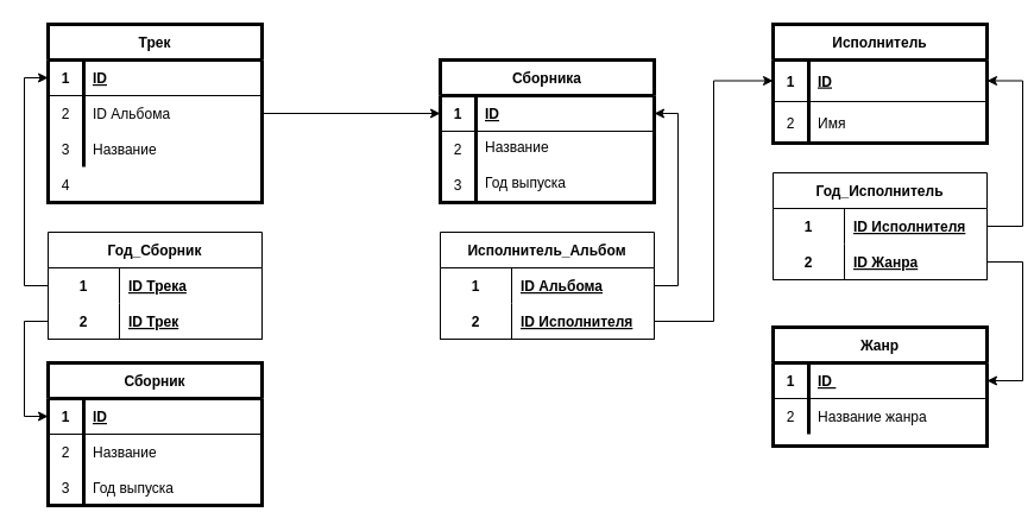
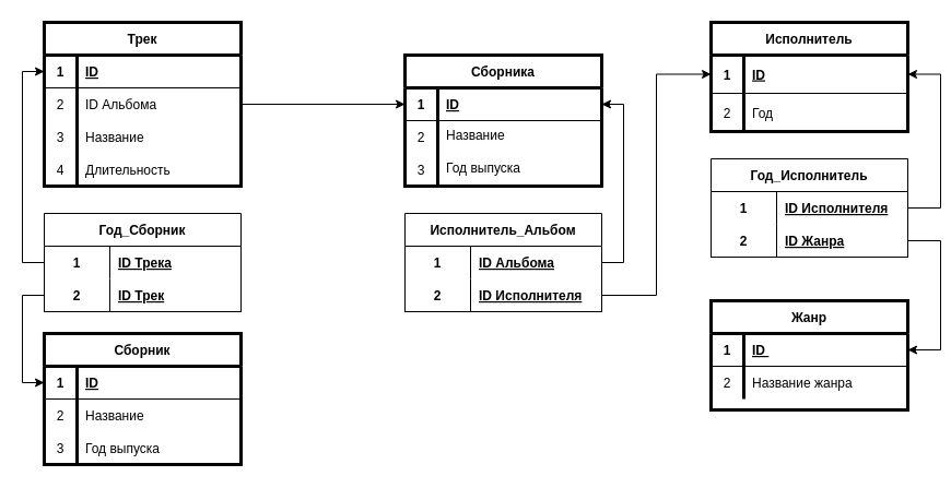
  <mxCell id="0" />
  <mxCell id="1" parent="0" />
  <mxCell id="2" value="Сборника" style="shape=table;startSize=30;container=1;collapsible=1;childLayout=tableLayout;fixedRows=1;rowLines=0;fontStyle=1;align=center;resizeLast=1;strokeWidth=3;fillColor=none;" parent="1" vertex="1"><mxGeometry x="370" y="50" width="180" height="120" as="geometry" /></mxCell>
  <mxCell id="3" value="" style="shape=partialRectangle;collapsible=0;dropTarget=0;pointerEvents=0;fillColor=none;top=0;left=0;bottom=1;right=0;points=[[0,0.5],[1,0.5]];portConstraint=eastwest;" parent="2" vertex="1"><mxGeometry y="30" width="180" height="30" as="geometry" /></mxCell>
  <mxCell id="4" value="1" style="shape=partialRectangle;connectable=0;fillColor=none;top=0;left=0;bottom=0;right=0;fontStyle=1;overflow=hidden;" parent="3" vertex="1"><mxGeometry width="30" height="30" as="geometry" /></mxCell>
  <mxCell id="5" value="ID" style="shape=partialRectangle;connectable=0;fillColor=none;top=0;left=0;bottom=0;right=0;align=left;spacingLeft=6;fontStyle=5;overflow=hidden;" parent="3" vertex="1"><mxGeometry x="30" width="150" height="30" as="geometry" /></mxCell>
  <mxCell id="6" value="" style="shape=partialRectangle;collapsible=0;dropTarget=0;pointerEvents=0;fillColor=none;top=0;left=0;bottom=0;right=0;points=[[0,0.5],[1,0.5]];portConstraint=eastwest;" parent="2" vertex="1"><mxGeometry y="60" width="180" height="30" as="geometry" /></mxCell>
  <mxCell id="7" value="2" style="shape=partialRectangle;connectable=0;fillColor=none;top=0;left=0;bottom=0;right=0;editable=1;overflow=hidden;" parent="6" vertex="1"><mxGeometry width="30" height="30" as="geometry" /></mxCell>
  <mxCell id="8" value="Название" style="shape=partialRectangle;connectable=0;fillColor=none;top=0;left=0;bottom=0;right=0;align=left;spacingLeft=6;overflow=hidden;verticalAlign=top;" parent="6" vertex="1"><mxGeometry x="30" width="150" height="30" as="geometry" /></mxCell>
  <mxCell id="9" value="" style="shape=partialRectangle;collapsible=0;dropTarget=0;pointerEvents=0;fillColor=none;top=0;left=0;bottom=0;right=0;points=[[0,0.5],[1,0.5]];portConstraint=eastwest;" parent="2" vertex="1"><mxGeometry y="90" width="180" height="30" as="geometry" /></mxCell>
  <mxCell id="10" value="3" style="shape=partialRectangle;connectable=0;fillColor=none;top=0;left=0;bottom=0;right=0;editable=1;overflow=hidden;" parent="9" vertex="1"><mxGeometry width="30" height="30" as="geometry" /></mxCell>
  <mxCell id="11" value="Год выпуска&#10;" style="shape=partialRectangle;connectable=0;fillColor=none;top=0;left=0;bottom=0;right=0;align=left;spacingLeft=6;overflow=hidden;verticalAlign=top;" parent="9" vertex="1"><mxGeometry x="30" width="150" height="30" as="geometry" /></mxCell>
  <mxCell id="12" value="Исполнитель" style="shape=table;startSize=30;container=1;collapsible=1;childLayout=tableLayout;fixedRows=1;rowLines=0;fontStyle=1;align=center;resizeLast=1;strokeWidth=3;fillColor=none;labelBorderColor=none;" parent="1" vertex="1"><mxGeometry x="650" y="20" width="180" height="100" as="geometry" /></mxCell>
  <mxCell id="13" value="" style="shape=partialRectangle;collapsible=0;dropTarget=0;pointerEvents=0;fillColor=none;top=0;left=0;bottom=1;right=0;points=[[0,0.5],[1,0.5]];portConstraint=eastwest;" parent="12" vertex="1"><mxGeometry y="30" width="180" height="35" as="geometry" /></mxCell>
  <mxCell id="14" value="1" style="shape=partialRectangle;connectable=0;fillColor=none;top=0;left=0;bottom=0;right=0;fontStyle=1;overflow=hidden;" parent="13" vertex="1"><mxGeometry width="30" height="35" as="geometry" /></mxCell>
  <mxCell id="15" value="ID" style="shape=partialRectangle;connectable=0;fillColor=none;top=0;left=0;bottom=0;right=0;align=left;spacingLeft=6;fontStyle=5;overflow=hidden;" parent="13" vertex="1"><mxGeometry x="30" width="150" height="35" as="geometry" /></mxCell>
  <mxCell id="16" value="" style="shape=partialRectangle;collapsible=0;dropTarget=0;pointerEvents=0;fillColor=none;top=0;left=0;bottom=0;right=0;points=[[0,0.5],[1,0.5]];portConstraint=eastwest;" parent="12" vertex="1"><mxGeometry y="65" width="180" height="35" as="geometry" /></mxCell>
  <mxCell id="17" value="2" style="shape=partialRectangle;connectable=0;fillColor=none;top=0;left=0;bottom=0;right=0;editable=1;overflow=hidden;" parent="16" vertex="1"><mxGeometry width="30" height="35" as="geometry" /></mxCell>
- <mxCell id="18" value="Имя" style="shape=partialRectangle;connectable=0;fillColor=none;top=0;left=0;bottom=0;right=0;align=left;spacingLeft=6;overflow=hidden;" parent="16" vertex="1"><mxGeometry x="30" width="150" height="35" as="geometry" /></mxCell>
+ <mxCell id="18" value="Год" style="shape=partialRectangle;connectable=0;fillColor=none;top=0;left=0;bottom=0;right=0;align=left;spacingLeft=6;overflow=hidden;" parent="16" vertex="1"><mxGeometry x="30" width="150" height="35" as="geometry" /></mxCell>
  <mxCell id="19" style="edgeStyle=orthogonalEdgeStyle;rounded=0;orthogonalLoop=1;jettySize=auto;html=1;exitX=1;exitY=0.5;exitDx=0;exitDy=0;entryX=0;entryY=0.5;entryDx=0;entryDy=0;" parent="1" source="20" target="3" edge="1"><mxGeometry relative="1" as="geometry" /></mxCell>
  <mxCell id="20" value="Трек" style="shape=table;startSize=30;container=1;collapsible=1;childLayout=tableLayout;fixedRows=1;rowLines=0;fontStyle=1;align=center;resizeLast=1;strokeWidth=3;fillColor=none;" parent="1" vertex="1"><mxGeometry x="40" y="20" width="180" height="150" as="geometry" /></mxCell>
  <mxCell id="21" value="" style="shape=partialRectangle;collapsible=0;dropTarget=0;pointerEvents=0;fillColor=none;top=0;left=0;bottom=1;right=0;points=[[0,0.5],[1,0.5]];portConstraint=eastwest;" parent="20" vertex="1"><mxGeometry y="30" width="180" height="30" as="geometry" /></mxCell>
  <mxCell id="22" value="1" style="shape=partialRectangle;connectable=0;fillColor=none;top=0;left=0;bottom=0;right=0;fontStyle=1;overflow=hidden;" parent="21" vertex="1"><mxGeometry width="30" height="30" as="geometry" /></mxCell>
  <mxCell id="23" value="ID" style="shape=partialRectangle;connectable=0;fillColor=none;top=0;left=0;bottom=0;right=0;align=left;spacingLeft=6;fontStyle=5;overflow=hidden;" parent="21" vertex="1"><mxGeometry x="30" width="150" height="30" as="geometry" /></mxCell>
  <mxCell id="24" value="" style="shape=partialRectangle;collapsible=0;dropTarget=0;pointerEvents=0;fillColor=none;top=0;left=0;bottom=0;right=0;points=[[0,0.5],[1,0.5]];portConstraint=eastwest;" parent="20" vertex="1"><mxGeometry y="60" width="180" height="30" as="geometry" /></mxCell>
  <mxCell id="25" value="2" style="shape=partialRectangle;connectable=0;fillColor=none;top=0;left=0;bottom=0;right=0;editable=1;overflow=hidden;" parent="24" vertex="1"><mxGeometry width="30" height="30" as="geometry" /></mxCell>
  <mxCell id="26" value="ID Альбома" style="shape=partialRectangle;connectable=0;fillColor=none;top=0;left=0;bottom=0;right=0;align=left;spacingLeft=6;overflow=hidden;" parent="24" vertex="1"><mxGeometry x="30" width="150" height="30" as="geometry" /></mxCell>
  <mxCell id="27" value="" style="shape=partialRectangle;collapsible=0;dropTarget=0;pointerEvents=0;fillColor=none;top=0;left=0;bottom=0;right=0;points=[[0,0.5],[1,0.5]];portConstraint=eastwest;" parent="20" vertex="1"><mxGeometry y="90" width="180" height="30" as="geometry" /></mxCell>
  <mxCell id="28" value="3" style="shape=partialRectangle;connectable=0;fillColor=none;top=0;left=0;bottom=0;right=0;editable=1;overflow=hidden;" parent="27" vertex="1"><mxGeometry width="30" height="30" as="geometry" /></mxCell>
  <mxCell id="29" value="Название" style="shape=partialRectangle;connectable=0;fillColor=none;top=0;left=0;bottom=0;right=0;align=left;spacingLeft=6;overflow=hidden;" parent="27" vertex="1"><mxGeometry x="30" width="150" height="30" as="geometry" /></mxCell>
  <mxCell id="30" value="" style="shape=partialRectangle;collapsible=0;dropTarget=0;pointerEvents=0;fillColor=none;top=0;left=0;bottom=0;right=0;points=[[0,0.5],[1,0.5]];portConstraint=eastwest;" parent="20" vertex="1"><mxGeometry y="120" width="180" height="30" as="geometry" /></mxCell>
  <mxCell id="31" value="4" style="shape=partialRectangle;connectable=0;fillColor=none;top=0;left=0;bottom=0;right=0;editable=1;overflow=hidden;" parent="30" vertex="1"><mxGeometry width="30" height="30" as="geometry" /></mxCell>
+ <mxCell id="32" value="Длительность" style="shape=partialRectangle;connectable=0;fillColor=none;top=0;left=0;bottom=0;right=0;align=left;spacingLeft=6;overflow=hidden;" parent="30" vertex="1"><mxGeometry x="30" width="150" height="30" as="geometry" /></mxCell>
  <mxCell id="33" value="Жанр" style="shape=table;startSize=30;container=1;collapsible=1;childLayout=tableLayout;fixedRows=1;rowLines=0;fontStyle=1;align=center;resizeLast=1;strokeWidth=3;fillColor=none;" parent="1" vertex="1"><mxGeometry x="650" y="275" width="180" height="100" as="geometry" /></mxCell>
  <mxCell id="34" value="" style="shape=partialRectangle;collapsible=0;dropTarget=0;pointerEvents=0;fillColor=none;top=0;left=0;bottom=1;right=0;points=[[0,0.5],[1,0.5]];portConstraint=eastwest;" parent="33" vertex="1"><mxGeometry y="30" width="180" height="30" as="geometry" /></mxCell>
  <mxCell id="35" value="1" style="shape=partialRectangle;connectable=0;fillColor=none;top=0;left=0;bottom=0;right=0;fontStyle=1;overflow=hidden;" parent="34" vertex="1"><mxGeometry width="30" height="30" as="geometry" /></mxCell>
  <mxCell id="36" value="ID " style="shape=partialRectangle;connectable=0;fillColor=none;top=0;left=0;bottom=0;right=0;align=left;spacingLeft=6;fontStyle=5;overflow=hidden;" parent="34" vertex="1"><mxGeometry x="30" width="150" height="30" as="geometry" /></mxCell>
  <mxCell id="37" value="" style="shape=partialRectangle;collapsible=0;dropTarget=0;pointerEvents=0;fillColor=none;top=0;left=0;bottom=0;right=0;points=[[0,0.5],[1,0.5]];portConstraint=eastwest;" parent="33" vertex="1"><mxGeometry y="60" width="180" height="30" as="geometry" /></mxCell>
  <mxCell id="38" value="2" style="shape=partialRectangle;connectable=0;fillColor=none;top=0;left=0;bottom=0;right=0;editable=1;overflow=hidden;" parent="37" vertex="1"><mxGeometry width="30" height="30" as="geometry" /></mxCell>
  <mxCell id="39" value="Название жанра" style="shape=partialRectangle;connectable=0;fillColor=none;top=0;left=0;bottom=0;right=0;align=left;spacingLeft=6;overflow=hidden;" parent="37" vertex="1"><mxGeometry x="30" width="150" height="30" as="geometry" /></mxCell>
  <mxCell id="40" value="Год_Исполнитель" style="shape=table;startSize=30;container=1;collapsible=1;childLayout=tableLayout;fixedRows=1;rowLines=0;fontStyle=1;align=center;resizeLast=1;" parent="1" vertex="1"><mxGeometry x="650" y="145" width="180" height="90" as="geometry" /></mxCell>
  <mxCell id="41" value="" style="shape=partialRectangle;collapsible=0;dropTarget=0;pointerEvents=0;fillColor=none;top=0;left=0;bottom=0;right=0;points=[[0,0.5],[1,0.5]];portConstraint=eastwest;" parent="40" vertex="1"><mxGeometry y="30" width="180" height="30" as="geometry" /></mxCell>
  <mxCell id="42" value="1" style="shape=partialRectangle;connectable=0;fillColor=none;top=0;left=0;bottom=0;right=0;fontStyle=1;overflow=hidden;" parent="41" vertex="1"><mxGeometry width="60" height="30" as="geometry" /></mxCell>
  <mxCell id="43" value="ID Исполнителя" style="shape=partialRectangle;connectable=0;fillColor=none;top=0;left=0;bottom=0;right=0;align=left;spacingLeft=6;fontStyle=5;overflow=hidden;" parent="41" vertex="1"><mxGeometry x="60" width="120" height="30" as="geometry" /></mxCell>
  <mxCell id="44" value="" style="shape=partialRectangle;collapsible=0;dropTarget=0;pointerEvents=0;fillColor=none;top=0;left=0;bottom=1;right=0;points=[[0,0.5],[1,0.5]];portConstraint=eastwest;" parent="40" vertex="1"><mxGeometry y="60" width="180" height="30" as="geometry" /></mxCell>
  <mxCell id="45" value="2" style="shape=partialRectangle;connectable=0;fillColor=none;top=0;left=0;bottom=0;right=0;fontStyle=1;overflow=hidden;" parent="44" vertex="1"><mxGeometry width="60" height="30" as="geometry" /></mxCell>
  <mxCell id="46" value="ID Жанра" style="shape=partialRectangle;connectable=0;fillColor=none;top=0;left=0;bottom=0;right=0;align=left;spacingLeft=6;fontStyle=5;overflow=hidden;" parent="44" vertex="1"><mxGeometry x="60" width="120" height="30" as="geometry" /></mxCell>
  <mxCell id="47" value="Исполнитель_Альбом" style="shape=table;startSize=30;container=1;collapsible=1;childLayout=tableLayout;fixedRows=1;rowLines=0;fontStyle=1;align=center;resizeLast=1;" parent="1" vertex="1"><mxGeometry x="370" y="195" width="180" height="90" as="geometry" /></mxCell>
  <mxCell id="48" value="" style="shape=partialRectangle;collapsible=0;dropTarget=0;pointerEvents=0;fillColor=none;top=0;left=0;bottom=0;right=0;points=[[0,0.5],[1,0.5]];portConstraint=eastwest;" parent="47" vertex="1"><mxGeometry y="30" width="180" height="30" as="geometry" /></mxCell>
  <mxCell id="49" value="1" style="shape=partialRectangle;connectable=0;fillColor=none;top=0;left=0;bottom=0;right=0;fontStyle=1;overflow=hidden;" parent="48" vertex="1"><mxGeometry width="60" height="30" as="geometry" /></mxCell>
  <mxCell id="50" value="ID Альбома" style="shape=partialRectangle;connectable=0;fillColor=none;top=0;left=0;bottom=0;right=0;align=left;spacingLeft=6;fontStyle=5;overflow=hidden;" parent="48" vertex="1"><mxGeometry x="60" width="120" height="30" as="geometry" /></mxCell>
  <mxCell id="51" value="" style="shape=partialRectangle;collapsible=0;dropTarget=0;pointerEvents=0;fillColor=none;top=0;left=0;bottom=1;right=0;points=[[0,0.5],[1,0.5]];portConstraint=eastwest;" parent="47" vertex="1"><mxGeometry y="60" width="180" height="30" as="geometry" /></mxCell>
  <mxCell id="52" value="2" style="shape=partialRectangle;connectable=0;fillColor=none;top=0;left=0;bottom=0;right=0;fontStyle=1;overflow=hidden;" parent="51" vertex="1"><mxGeometry width="60" height="30" as="geometry" /></mxCell>
  <mxCell id="53" value="ID Исполнителя" style="shape=partialRectangle;connectable=0;fillColor=none;top=0;left=0;bottom=0;right=0;align=left;spacingLeft=6;fontStyle=5;overflow=hidden;" parent="51" vertex="1"><mxGeometry x="60" width="120" height="30" as="geometry" /></mxCell>
  <mxCell id="54" value="" style="edgeStyle=entityRelationEdgeStyle;fontSize=12;html=1;endArrow=classic;endFill=1;startArrow=none;entryX=1;entryY=0.5;entryDx=0;entryDy=0;exitX=1;exitY=0.5;exitDx=0;exitDy=0;startFill=0;rounded=0;" parent="1" source="41" target="13" edge="1"><mxGeometry width="100" height="100" relative="1" as="geometry"><mxPoint x="410" y="295" as="sourcePoint" /><mxPoint x="510" y="195" as="targetPoint" /></mxGeometry></mxCell>
  <mxCell id="55" value="" style="edgeStyle=entityRelationEdgeStyle;fontSize=12;html=1;endArrow=none;startArrow=classic;entryX=1;entryY=0.5;entryDx=0;entryDy=0;exitX=1;exitY=0.5;exitDx=0;exitDy=0;startFill=1;endFill=0;rounded=0;" parent="1" source="34" target="44" edge="1"><mxGeometry width="100" height="100" relative="1" as="geometry"><mxPoint x="830" y="425" as="sourcePoint" /><mxPoint x="930" y="325" as="targetPoint" /></mxGeometry></mxCell>
  <mxCell id="56" style="edgeStyle=orthogonalEdgeStyle;rounded=0;orthogonalLoop=1;jettySize=auto;html=1;exitX=0;exitY=0.5;exitDx=0;exitDy=0;entryX=1;entryY=0.5;entryDx=0;entryDy=0;startArrow=classic;startFill=1;endArrow=none;endFill=0;" parent="1" source="13" target="51" edge="1"><mxGeometry relative="1" as="geometry" /></mxCell>
  <mxCell id="57" style="edgeStyle=orthogonalEdgeStyle;rounded=0;orthogonalLoop=1;jettySize=auto;html=1;exitX=1;exitY=0.5;exitDx=0;exitDy=0;entryX=1;entryY=0.5;entryDx=0;entryDy=0;startArrow=none;startFill=0;endArrow=classic;endFill=1;" parent="1" source="48" target="3" edge="1"><mxGeometry relative="1" as="geometry" /></mxCell>
  <mxCell id="58" value="Сборник" style="shape=table;startSize=30;container=1;collapsible=1;childLayout=tableLayout;fixedRows=1;rowLines=0;fontStyle=1;align=center;resizeLast=1;strokeWidth=3;" parent="1" vertex="1"><mxGeometry x="40" y="305" width="180" height="120" as="geometry" /></mxCell>
  <mxCell id="59" value="" style="shape=partialRectangle;collapsible=0;dropTarget=0;pointerEvents=0;fillColor=none;top=0;left=0;bottom=1;right=0;points=[[0,0.5],[1,0.5]];portConstraint=eastwest;" parent="58" vertex="1"><mxGeometry y="30" width="180" height="30" as="geometry" /></mxCell>
  <mxCell id="60" value="1" style="shape=partialRectangle;connectable=0;fillColor=none;top=0;left=0;bottom=0;right=0;fontStyle=1;overflow=hidden;" parent="59" vertex="1"><mxGeometry width="30" height="30" as="geometry" /></mxCell>
  <mxCell id="61" value="ID" style="shape=partialRectangle;connectable=0;fillColor=none;top=0;left=0;bottom=0;right=0;align=left;spacingLeft=6;fontStyle=5;overflow=hidden;" parent="59" vertex="1"><mxGeometry x="30" width="150" height="30" as="geometry" /></mxCell>
  <mxCell id="62" value="" style="shape=partialRectangle;collapsible=0;dropTarget=0;pointerEvents=0;fillColor=none;top=0;left=0;bottom=0;right=0;points=[[0,0.5],[1,0.5]];portConstraint=eastwest;" parent="58" vertex="1"><mxGeometry y="60" width="180" height="30" as="geometry" /></mxCell>
  <mxCell id="63" value="2" style="shape=partialRectangle;connectable=0;fillColor=none;top=0;left=0;bottom=0;right=0;editable=1;overflow=hidden;" parent="62" vertex="1"><mxGeometry width="30" height="30" as="geometry" /></mxCell>
  <mxCell id="64" value="Название" style="shape=partialRectangle;connectable=0;fillColor=none;top=0;left=0;bottom=0;right=0;align=left;spacingLeft=6;overflow=hidden;" parent="62" vertex="1"><mxGeometry x="30" width="150" height="30" as="geometry" /></mxCell>
  <mxCell id="65" value="" style="shape=partialRectangle;collapsible=0;dropTarget=0;pointerEvents=0;fillColor=none;top=0;left=0;bottom=0;right=0;points=[[0,0.5],[1,0.5]];portConstraint=eastwest;" parent="58" vertex="1"><mxGeometry y="90" width="180" height="30" as="geometry" /></mxCell>
  <mxCell id="66" value="3" style="shape=partialRectangle;connectable=0;fillColor=none;top=0;left=0;bottom=0;right=0;editable=1;overflow=hidden;" parent="65" vertex="1"><mxGeometry width="30" height="30" as="geometry" /></mxCell>
  <mxCell id="67" value="Год выпуска" style="shape=partialRectangle;connectable=0;fillColor=none;top=0;left=0;bottom=0;right=0;align=left;spacingLeft=6;overflow=hidden;" parent="65" vertex="1"><mxGeometry x="30" width="150" height="30" as="geometry" /></mxCell>
  <mxCell id="68" value="Год_Сборник" style="shape=table;startSize=30;container=1;collapsible=1;childLayout=tableLayout;fixedRows=1;rowLines=0;fontStyle=1;align=center;resizeLast=1;" parent="1" vertex="1"><mxGeometry x="40" y="195" width="180" height="90" as="geometry" /></mxCell>
  <mxCell id="69" value="" style="shape=partialRectangle;collapsible=0;dropTarget=0;pointerEvents=0;fillColor=none;top=0;left=0;bottom=0;right=0;points=[[0,0.5],[1,0.5]];portConstraint=eastwest;" parent="68" vertex="1"><mxGeometry y="30" width="180" height="30" as="geometry" /></mxCell>
  <mxCell id="70" value="1" style="shape=partialRectangle;connectable=0;fillColor=none;top=0;left=0;bottom=0;right=0;fontStyle=1;overflow=hidden;" parent="69" vertex="1"><mxGeometry width="60" height="30" as="geometry" /></mxCell>
  <mxCell id="71" value="ID Трека" style="shape=partialRectangle;connectable=0;fillColor=none;top=0;left=0;bottom=0;right=0;align=left;spacingLeft=6;fontStyle=5;overflow=hidden;" parent="69" vertex="1"><mxGeometry x="60" width="120" height="30" as="geometry" /></mxCell>
  <mxCell id="72" value="" style="shape=partialRectangle;collapsible=0;dropTarget=0;pointerEvents=0;fillColor=none;top=0;left=0;bottom=1;right=0;points=[[0,0.5],[1,0.5]];portConstraint=eastwest;" parent="68" vertex="1"><mxGeometry y="60" width="180" height="30" as="geometry" /></mxCell>
  <mxCell id="73" value="2" style="shape=partialRectangle;connectable=0;fillColor=none;top=0;left=0;bottom=0;right=0;fontStyle=1;overflow=hidden;" parent="72" vertex="1"><mxGeometry width="60" height="30" as="geometry" /></mxCell>
  <mxCell id="74" value="ID Трек" style="shape=partialRectangle;connectable=0;fillColor=none;top=0;left=0;bottom=0;right=0;align=left;spacingLeft=6;fontStyle=5;overflow=hidden;" parent="72" vertex="1"><mxGeometry x="60" width="120" height="30" as="geometry" /></mxCell>
  <mxCell id="75" style="edgeStyle=orthogonalEdgeStyle;rounded=0;orthogonalLoop=1;jettySize=auto;html=1;exitX=0;exitY=0.5;exitDx=0;exitDy=0;entryX=0;entryY=0.5;entryDx=0;entryDy=0;startArrow=classic;startFill=1;endArrow=none;endFill=0;" parent="1" source="59" target="72" edge="1"><mxGeometry relative="1" as="geometry"><Array as="points"><mxPoint x="20" y="350" /><mxPoint x="20" y="270" /></Array></mxGeometry></mxCell>
  <mxCell id="76" style="edgeStyle=orthogonalEdgeStyle;rounded=0;orthogonalLoop=1;jettySize=auto;html=1;exitX=0;exitY=0.5;exitDx=0;exitDy=0;entryX=0;entryY=0.5;entryDx=0;entryDy=0;startArrow=classic;startFill=1;endArrow=none;endFill=0;" parent="1" source="21" target="69" edge="1"><mxGeometry relative="1" as="geometry" /></mxCell>
